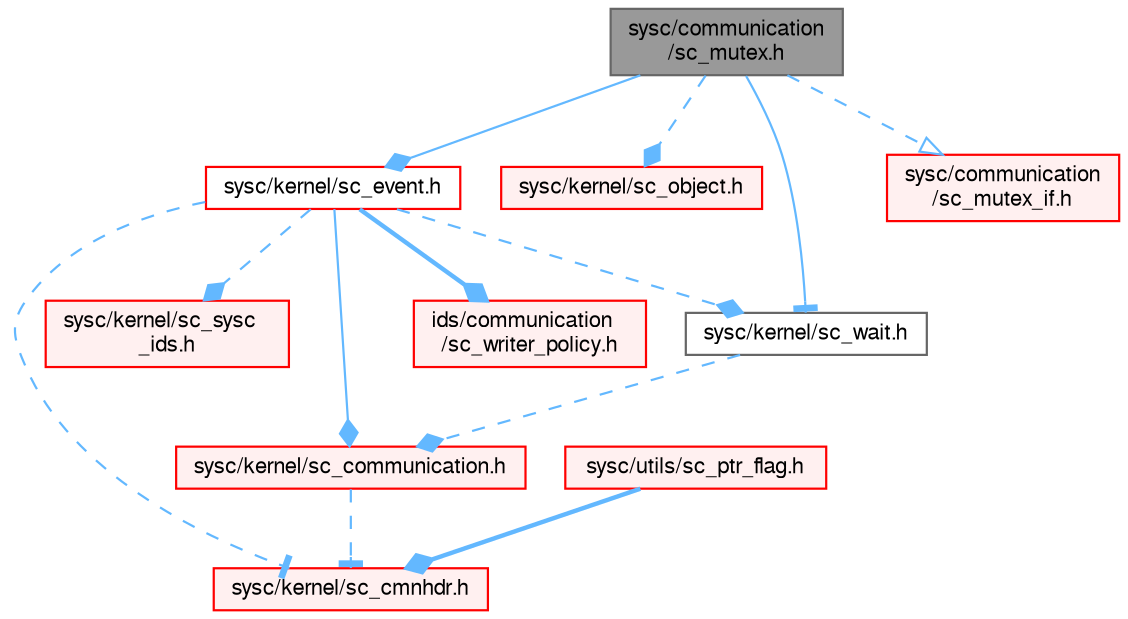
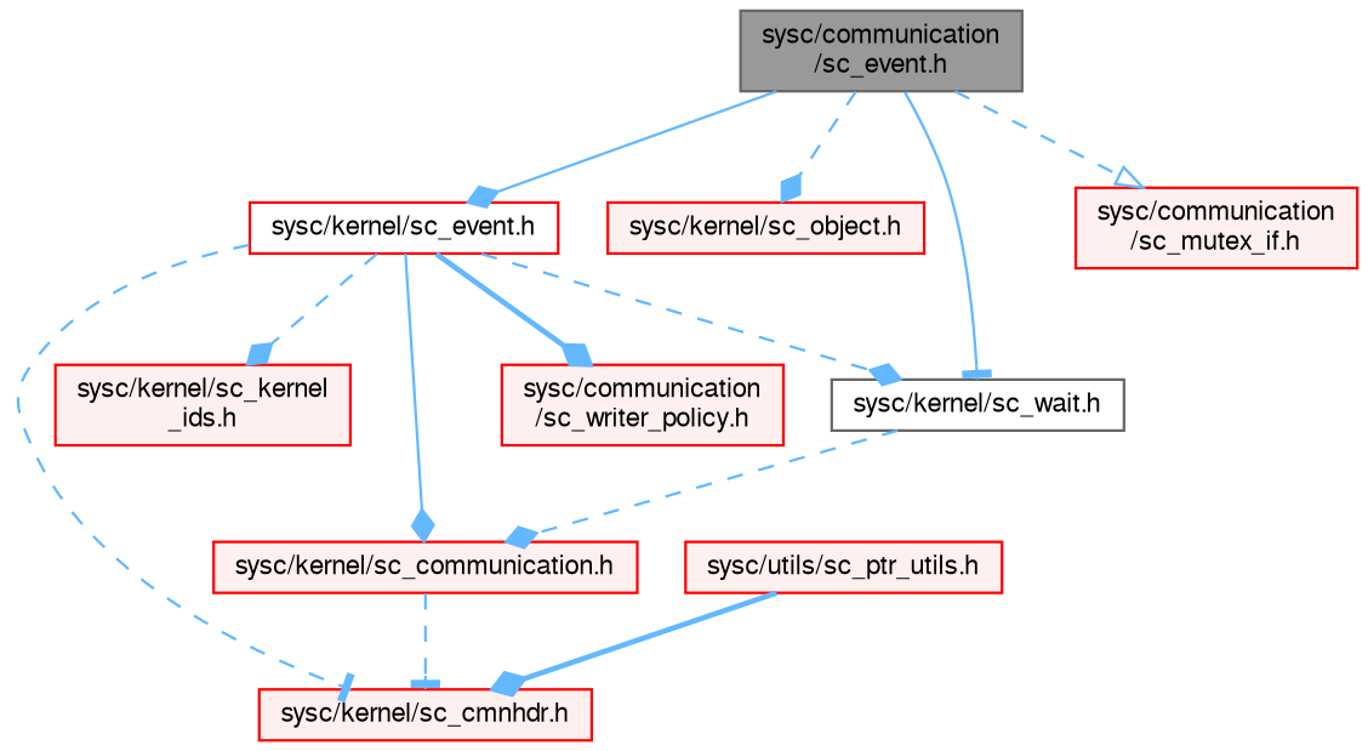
  digraph {
    node [color=red fillcolor="#FFF0F0" fontname=FreeSans fontsize=10 shape=box style=filled]
    edge [arrowhead=diamond color=steelblue1 fontname=FreeSans fontsize=10 labelfontname=FreeSans labelfontsize=10 style=dashed]
-   n1 [color=gray40 fillcolor=grey60 fontcolor=black height=0.2 label="sysc/communication\l/sc_mutex.h" width=0.4]
+   n1 [color=gray40 fillcolor=grey60 fontcolor=black height=0.2 label="sysc/communication\l/sc_event.h" width=0.4]
    n2 [fillcolor=white height=0.2 label="sysc/kernel/sc_event.h" width=0.4]
    n3 [height=0.2 label="sysc/kernel/sc_object.h" width=0.4]
    n4 [color=grey40 fillcolor=white height=0.2 label="sysc/kernel/sc_wait.h" width=0.4]
    n5 [height=0.2 label="sysc/communication\l/sc_mutex_if.h" width=0.4]
    n6 [height=0.2 label="sysc/kernel/sc_cmnhdr.h" width=0.4]
-   n7 [height=0.2 label="sysc/kernel/sc_sysc\l_ids.h" width=0.4]
+   n7 [height=0.2 label="sysc/kernel/sc_kernel\l_ids.h" width=0.4]
    n8 [height=0.2 label="sysc/kernel/sc_communication.h" width=0.4]
-   n9 [height=0.2 label="ids/communication\l/sc_writer_policy.h" width=0.4]
-   n10 [height=0.2 label="sysc/utils/sc_ptr_flag.h" width=0.4]
+   n9 [height=0.2 label="sysc/communication\l/sc_writer_policy.h" width=0.4]
+   n10 [height=0.2 label="sysc/utils/sc_ptr_utils.h" width=0.4]
    n1 -> n2 [style=solid]
    n1 -> n3
    n1 -> n4 [arrowhead=tee style=solid]
    n1 -> n5 [arrowhead=onormal]
    n2 -> n4
    n2 -> n6 [arrowhead=tee]
    n2 -> n7
    n2 -> n8 [style=solid]
    n2 -> n9 [style=bold]
    n4 -> n8
    n8 -> n6 [arrowhead=tee]
    n10 -> n6 [style=bold]
  }
